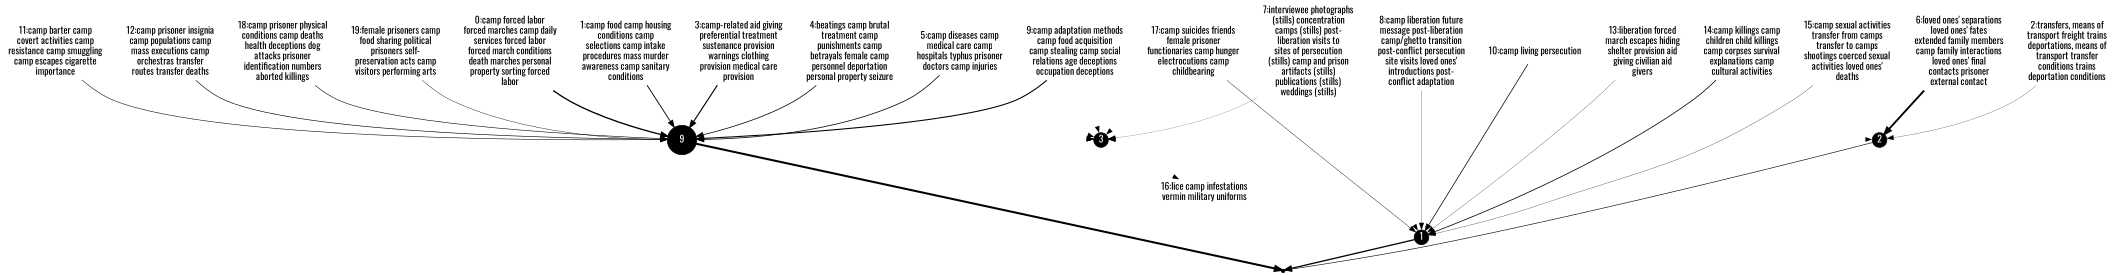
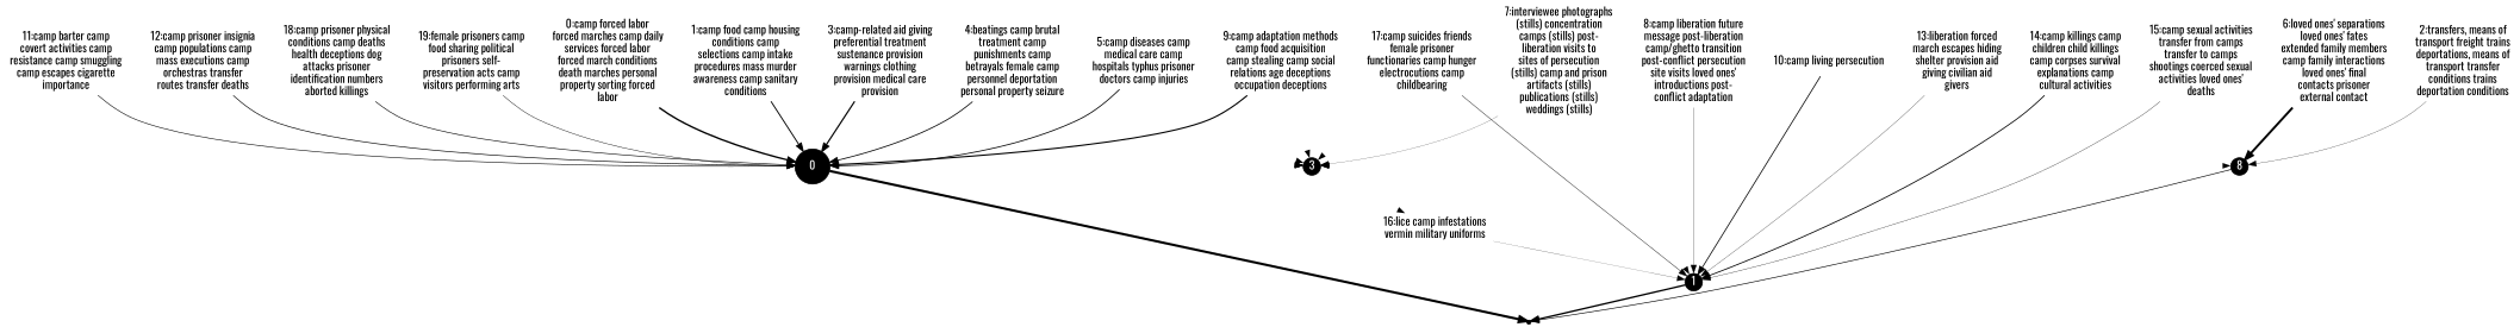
  strict digraph {
    fontname=Oswald
    node [fontcolor=black fontname=Oswald shape=none]
    edge [fontname=Oswald penwidth=0.00]
-   n1 [fillcolor=black fontcolor=white height=0.60 label=9 margin="0,0" shape=circle style=filled]
+   n1 [fillcolor=black fontcolor=white height=0.60 label=0 margin="0,0" shape=circle style=filled]
    n2_0 [height=0.07 shape=point fontcolor=""]
    n3 [label="0:camp forced labor\nforced marches camp daily\nservices forced labor\nforced march conditions\ndeath marches personal\nproperty sorting forced\nlabor"]
    n4 [fillcolor=black fontcolor=white height=0.00 label=3 margin="0,0" shape=circle style=filled]
    n5 [label="16:lice camp infestations\nvermin military uniforms"]
    n6 [label="1:camp food camp housing\nconditions camp\nselections camp intake\nprocedures mass murder\nawareness camp sanitary\nconditions"]
    n7 [label="3:camp-related aid giving\npreferential treatment\nsustenance provision\nwarnings clothing\nprovision medical care\nprovision"]
    n8 [label="4:beatings camp brutal\ntreatment camp\npunishments camp\nbetrayals female camp\npersonnel deportation\npersonal property seizure"]
    n9 [label="5:camp diseases camp\nmedical care camp\nhospitals typhus prisoner\ndoctors camp injuries"]
    n10 [label="7:interviewee photographs\n(stills) concentration\ncamps (stills) post-\nliberation visits to\nsites of persecution\n(stills) camp and prison\nartifacts (stills)\npublications (stills)\nweddings (stills)"]
    n11 [fillcolor=black fontcolor=white height=0.12 label=1 margin="0,0" shape=circle style=filled]
-   n12 [fillcolor=black fontcolor=white height=0.01 label=2 margin="0,0" shape=circle style=filled]
+   n12 [fillcolor=black fontcolor=white height=0.01 label=8 margin="0,0" shape=circle style=filled]
    n13 [label="9:camp adaptation methods\ncamp food acquisition\ncamp stealing camp social\nrelations age deceptions\noccupation deceptions"]
    n14 [label="11:camp barter camp\ncovert activities camp\nresistance camp smuggling\ncamp escapes cigarette\nimportance"]
    n15 [label="12:camp prisoner insignia\ncamp populations camp\nmass executions camp\norchestras transfer\nroutes transfer deaths"]
    n16 [label="18:camp prisoner physical\nconditions camp deaths\nhealth deceptions dog\nattacks prisoner\nidentification numbers\naborted killings"]
    n17 [label="19:female prisoners camp\nfood sharing political\nprisoners self-\npreservation acts camp\nvisitors performing arts"]
    n18 [label="8:camp liberation future\nmessage post-liberation\ncamp/ghetto transition\npost-conflict persecution\nsite visits loved ones'\nintroductions post-\nconflict adaptation"]
    n19 [label="10:camp living persecution"]
    n20 [label="13:liberation forced\nmarch escapes hiding\nshelter provision aid\ngiving civilian aid\ngivers"]
    n21 [label="14:camp killings camp\nchildren child killings\ncamp corpses survival\nexplanations camp\ncultural activities"]
    n22 [label="15:camp sexual activities\ntransfer from camps\ntransfer to camps\nshootings coerced sexual\nactivities loved ones'\ndeaths"]
    n23 [label="17:camp suicides friends\nfemale prisoner\nfunctionaries camp hunger\nelectrocutions camp\nchildbearing"]
    n24 [label="2:transfers, means of\ntransport freight trains\ndeportations, means of\ntransport transfer\nconditions trains\ndeportation conditions"]
    n25 [label="6:loved ones' separations\nloved ones' fates\nextended family members\ncamp family interactions\nloved ones' final\ncontacts prisoner\nexternal contact"]
    n1 -> n2_0 [penwidth=2.96]
    n3 -> n1 [penwidth=1.94]
    n3 -> n4
    n4 -> n2_0 [penwidth=0.06]
    n4 -> n5
+   n5 -> n11 [penwidth=0.22]
    n6 -> n1 [penwidth=1.31]
    n6 -> n4
    n7 -> n1 [penwidth=1.67]
    n7 -> n4
    n8 -> n1 [penwidth=1.10]
    n8 -> n4
    n9 -> n1 [penwidth=1.11]
    n9 -> n4
    n10 -> n1
    n10 -> n4 [penwidth=0.24]
    n10 -> n11
    n10 -> n12
    n11 -> n2_0 [penwidth=1.86]
    n12 -> n2_0 [penwidth=0.88]
    n13 -> n1 [penwidth=1.56]
    n13 -> n4
    n14 -> n1 [penwidth=0.79]
    n14 -> n4
    n15 -> n1 [penwidth=0.90]
    n15 -> n4
    n16 -> n1 [penwidth=0.83]
    n16 -> n4
    n17 -> n1 [penwidth=0.58]
    n17 -> n4
    n18 -> n4
    n18 -> n11 [penwidth=0.35]
    n19 -> n4
    n19 -> n11 [penwidth=1.07]
    n20 -> n4
    n20 -> n11 [penwidth=0.36]
    n21 -> n4
    n21 -> n11 [penwidth=1.12]
    n22 -> n4
    n22 -> n11 [penwidth=0.42]
    n23 -> n4
    n23 -> n11 [penwidth=0.57]
    n24 -> n12 [penwidth=0.35]
    n25 -> n4
    n25 -> n12 [penwidth=2.73]
  }
